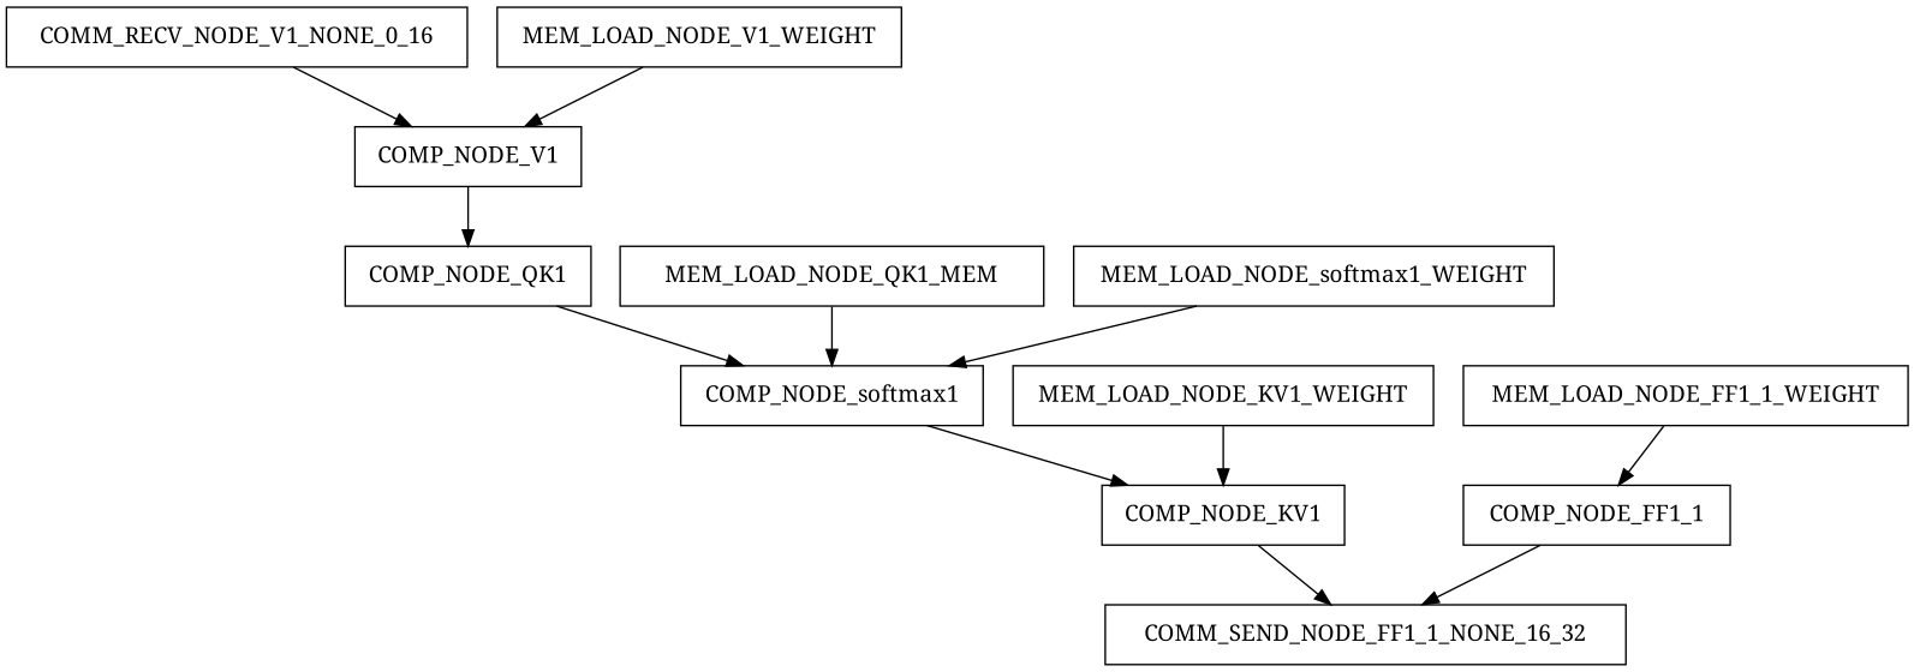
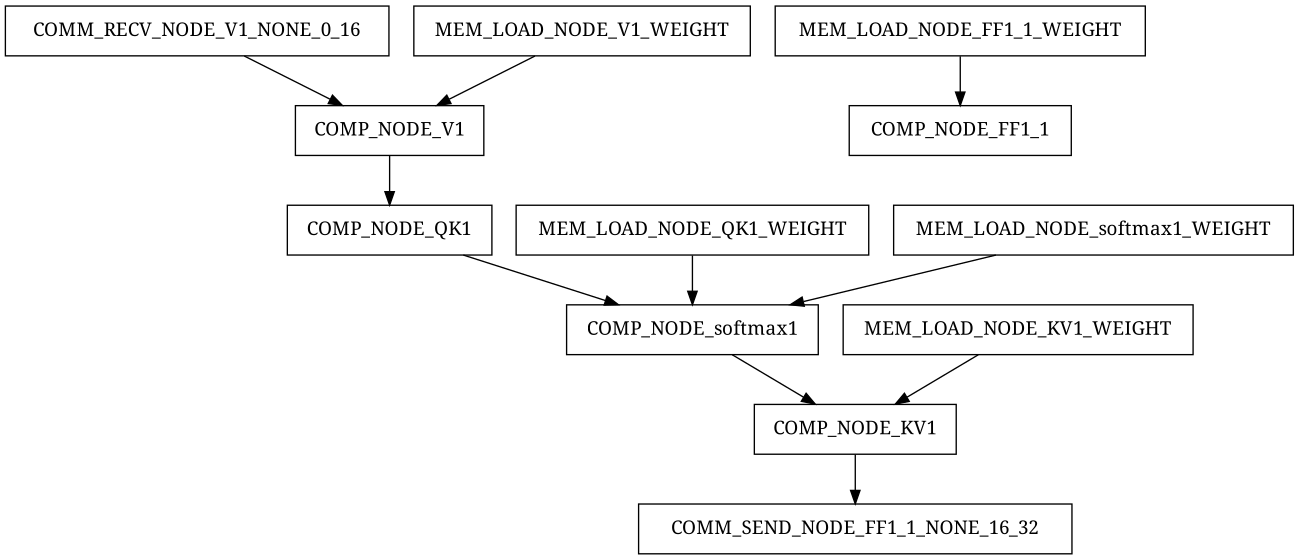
  digraph {
    fontname="Noto Serif"
    node [fontname="Noto Serif" shape=record]
    edge [fontname="Noto Serif"]
    n1 [height=0.51389 label=COMM_RECV_NODE_V1_NONE_0_16 width=3.9583]
    n2 [height=0.51389 label=COMP_NODE_V1 width=1.9444]
    n3 [height=0.51389 label=COMP_NODE_QK1 width=2.1111]
    n4 [height=0.51389 label=COMP_NODE_softmax1 width=2.5972]
    n5 [height=0.51389 label=MEM_LOAD_NODE_V1_WEIGHT width=3.4722]
    n6 [height=0.51389 label=COMP_NODE_KV1 width=2.0833]
-   n7 [height=0.51389 label=MEM_LOAD_NODE_QK1_MEM width=3.6389]
+   n7 [height=0.51389 label=MEM_LOAD_NODE_QK1_WEIGHT width=3.6389]
    n8 [height=0.51389 label=COMM_SEND_NODE_FF1_1_NONE_16_32 width=4.4722]
    n9 [height=0.51389 label=MEM_LOAD_NODE_softmax1_WEIGHT width=4.125]
    n10 [height=0.51389 label=COMP_NODE_FF1_1 width=2.2917]
    n11 [height=0.51389 label=MEM_LOAD_NODE_KV1_WEIGHT width=3.6111]
    n12 [height=0.51389 label=MEM_LOAD_NODE_FF1_1_WEIGHT width=3.8194]
    n1 -> n2
    n2 -> n3
    n3 -> n4
    n4 -> n6
    n5 -> n2
    n6 -> n8
    n7 -> n4
    n9 -> n4
-   n10 -> n8
    n11 -> n6
    n12 -> n10
  }
